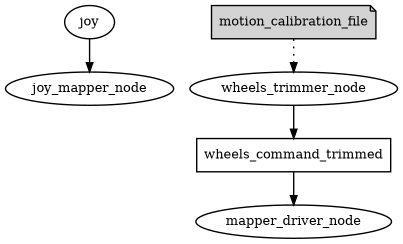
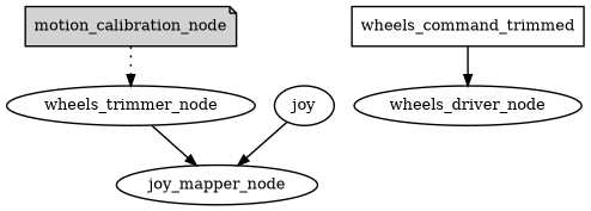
  digraph {
    node [penwidth=1.5 shape=ellipse style=filled]
    edge [penwidth=1.5]
    joy_mapper_node [fillcolor=white]
    wheels_trimmer_node [fillcolor=white]
-   wheels_driver_node [fillcolor=white label=mapper_driver_node]
-   motion_calibration_file [shape=note sytle=filled]
+   wheels_driver_node [fillcolor=white]
+   motion_calibration_file [shape=note sytle=filled label=motion_calibration_node]
    joy [sytle=filled style=""]
    wheels_command_trimmed [shape=box sytle=filled style=""]
    subgraph sub_1 {
      joy_mapper_node
      wheels_trimmer_node
      wheels_driver_node
    }
    subgraph sub_2 {
      motion_calibration_file
    }
    subgraph sub_3 {
      joy
      wheels_command_trimmed
    }
-   wheels_trimmer_node -> wheels_command_trimmed
+   wheels_trimmer_node -> joy_mapper_node
    motion_calibration_file -> wheels_trimmer_node [style=dotted]
    joy -> joy_mapper_node
    wheels_command_trimmed -> wheels_driver_node
  }
